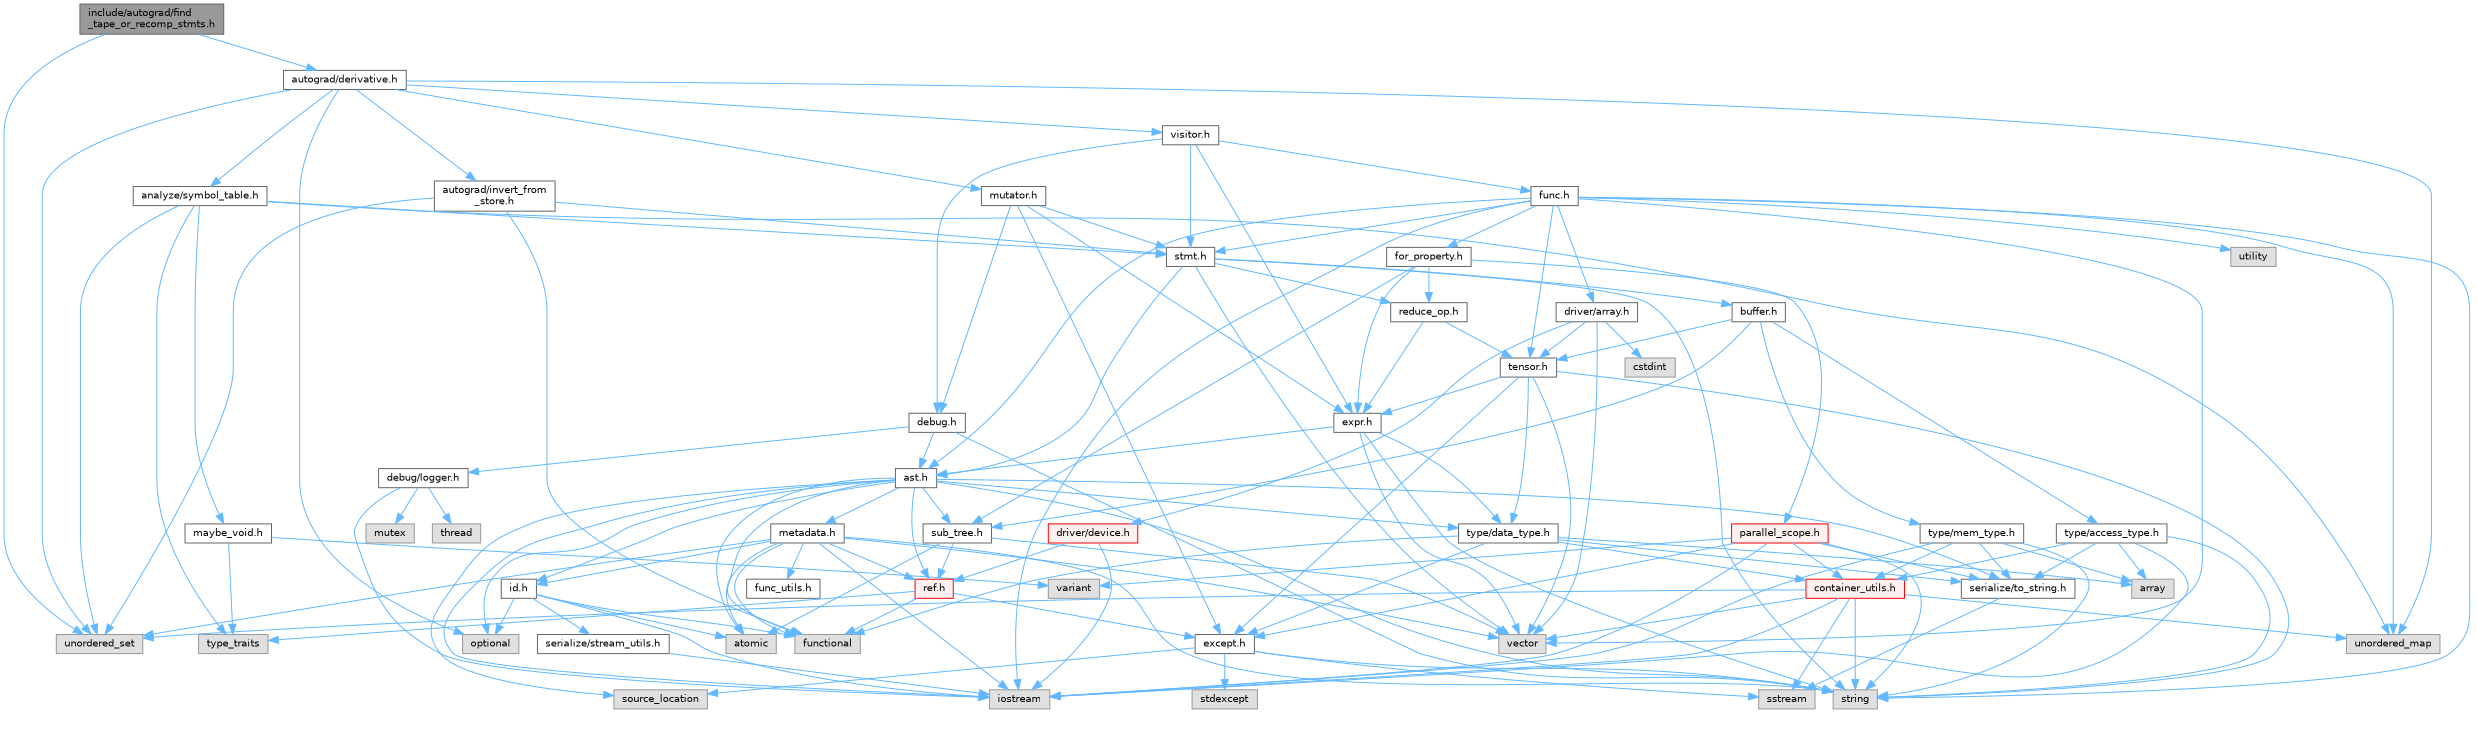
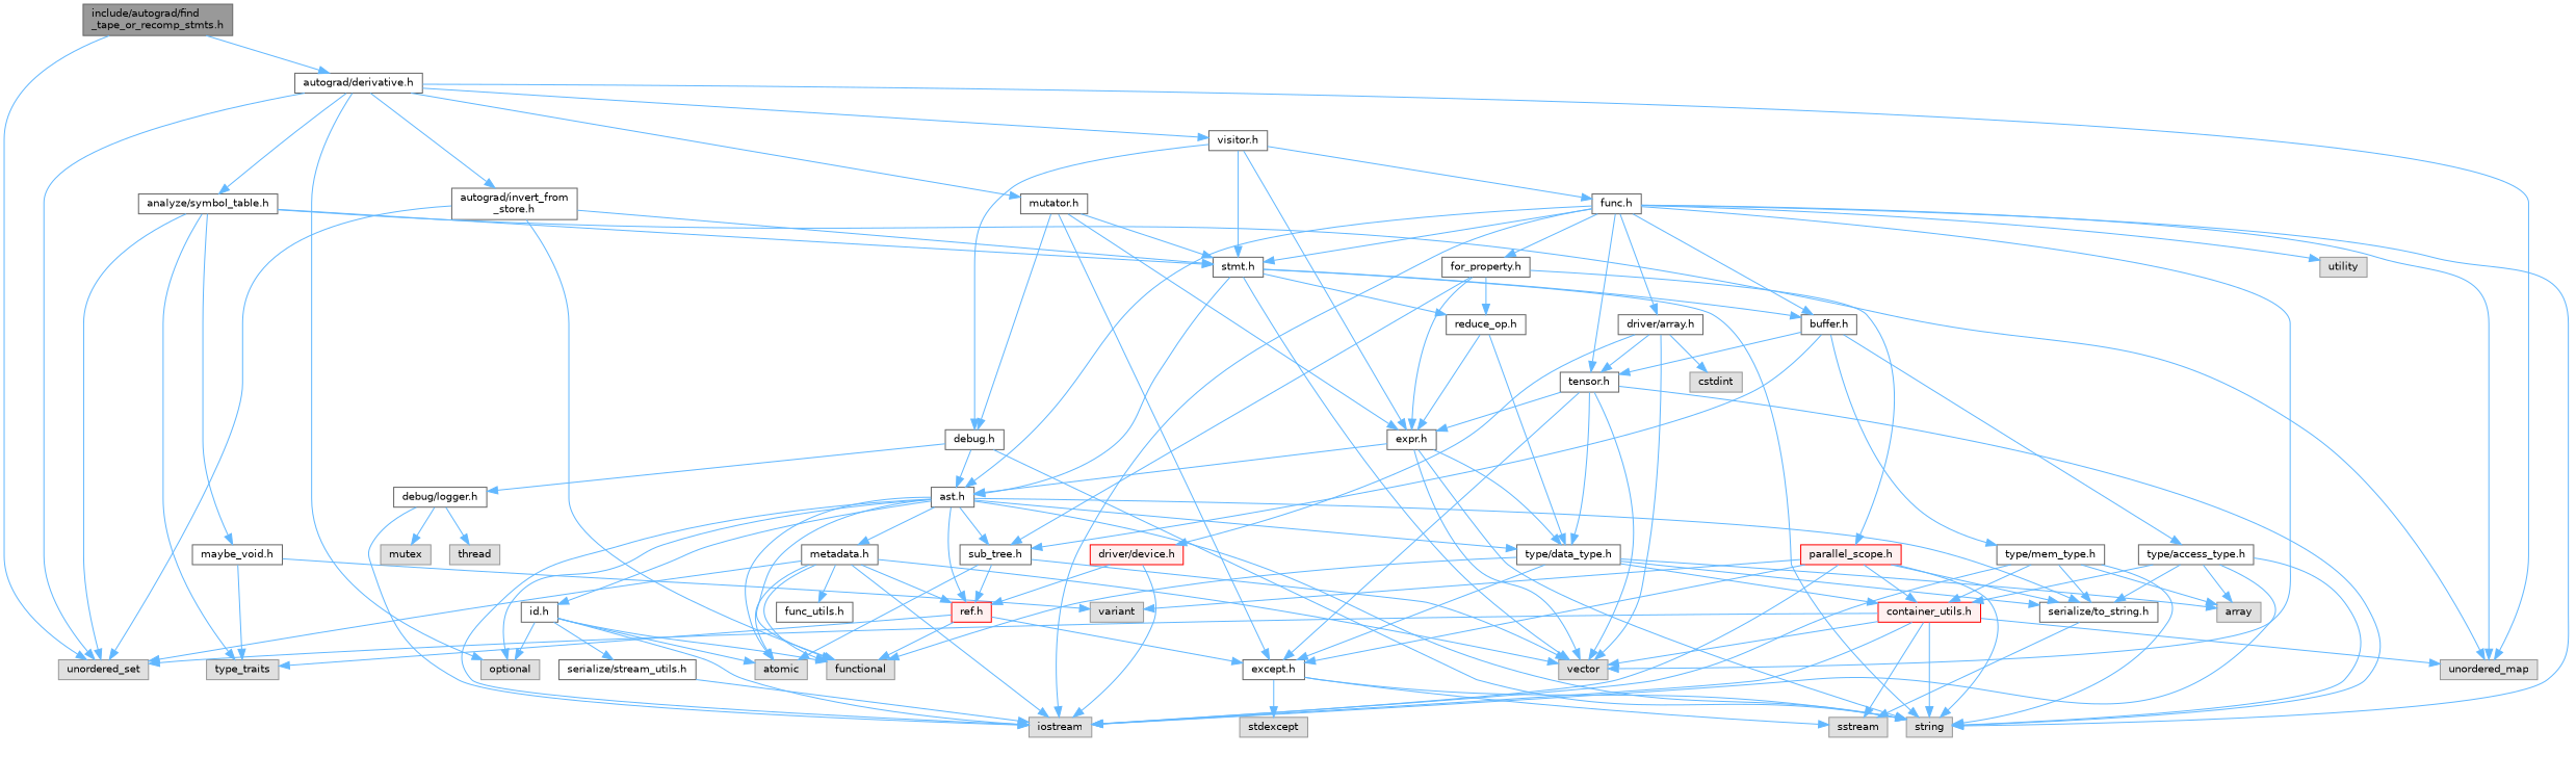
  digraph {
    node [color=grey40 fillcolor=white fontname=Helvetica fontsize=10 shape=box style=filled]
    edge [color=steelblue1 fontname=Helvetica fontsize=10 labelfontname=Helvetica labelfontsize=10 style=solid]
    n1 [color=gray40 fillcolor=grey60 fontcolor=black height=0.2 label="include/autograd/find\l_tape_or_recomp_stmts.h" width=0.4]
    n2 [color=grey60 fillcolor="#E0E0E0" height=0.2 label=unordered_set width=0.4]
    n3 [height=0.2 label="autograd/derivative.h" width=0.4]
    n4 [color=grey60 fillcolor="#E0E0E0" height=0.2 label=optional width=0.4]
    n5 [color=grey60 fillcolor="#E0E0E0" height=0.2 label=unordered_map width=0.4]
    n6 [height=0.2 label="analyze/symbol_table.h" width=0.4]
    n7 [height=0.2 label="autograd/invert_from\l_store.h" width=0.4]
    n8 [height=0.2 label="mutator.h" width=0.4]
    n9 [height=0.2 label="visitor.h" width=0.4]
    n10 [color=grey60 fillcolor="#E0E0E0" height=0.2 label=type_traits width=0.4]
    n11 [height=0.2 label="maybe_void.h" width=0.4]
    n12 [height=0.2 label="stmt.h" width=0.4]
    n13 [color=grey60 fillcolor="#E0E0E0" height=0.2 label=functional width=0.4]
    n14 [height=0.2 label="except.h" width=0.4]
    n15 [height=0.2 label="expr.h" width=0.4]
    n16 [height=0.2 label="debug.h" width=0.4]
    n17 [height=0.2 label="func.h" width=0.4]
    n18 [color=grey60 fillcolor="#E0E0E0" height=0.2 label=variant width=0.4]
    n19 [color=grey60 fillcolor="#E0E0E0" height=0.2 label=string width=0.4]
    n20 [color=grey60 fillcolor="#E0E0E0" height=0.2 label=vector width=0.4]
    n21 [height=0.2 label="ast.h" width=0.4]
    n22 [height=0.2 label="buffer.h" width=0.4]
    n23 [height=0.2 label="reduce_op.h" width=0.4]
    n24 [color=grey60 fillcolor="#E0E0E0" height=0.2 label=atomic width=0.4]
    n25 [color=grey60 fillcolor="#E0E0E0" height=0.2 label=iostream width=0.4]
-   n26 [color=grey60 fillcolor="#E0E0E0" height=0.2 label=source_location width=0.4]
    n27 [height=0.2 label="id.h" width=0.4]
    n28 [height=0.2 label="metadata.h" width=0.4]
    n29 [color=red fillcolor="#FFF0F0" height=0.2 label="ref.h" width=0.4]
    n30 [height=0.2 label="serialize/to_string.h" width=0.4]
    n31 [height=0.2 label="sub_tree.h" width=0.4]
    n32 [height=0.2 label="type/data_type.h" width=0.4]
    n33 [height=0.2 label="tensor.h" width=0.4]
    n34 [height=0.2 label="type/access_type.h" width=0.4]
    n35 [height=0.2 label="type/mem_type.h" width=0.4]
    n36 [height=0.2 label="for_property.h" width=0.4]
    n37 [color=red fillcolor="#FFF0F0" height=0.2 label="parallel_scope.h" width=0.4]
    n38 [height=0.2 label="serialize/stream_utils.h" width=0.4]
    n39 [height=0.2 label="func_utils.h" width=0.4]
    n40 [color=grey60 fillcolor="#E0E0E0" height=0.2 label=sstream width=0.4]
    n41 [color=grey60 fillcolor="#E0E0E0" height=0.2 label=array width=0.4]
    n42 [color=red fillcolor="#FFF0F0" height=0.2 label="container_utils.h" width=0.4]
    n43 [color=grey60 fillcolor="#E0E0E0" height=0.2 label=stdexcept width=0.4]
    n44 [height=0.2 label="debug/logger.h" width=0.4]
    n45 [color=grey60 fillcolor="#E0E0E0" height=0.2 label=mutex width=0.4]
    n46 [color=grey60 fillcolor="#E0E0E0" height=0.2 label=thread width=0.4]
    n47 [color=grey60 fillcolor="#E0E0E0" height=0.2 label=utility width=0.4]
    n48 [height=0.2 label="driver/array.h" width=0.4]
    n49 [color=grey60 fillcolor="#E0E0E0" height=0.2 label=cstdint width=0.4]
    n50 [color=red fillcolor="#FFF0F0" height=0.2 label="driver/device.h" width=0.4]
    n1 -> n2
    n1 -> n3
    n3 -> n2
    n3 -> n4
    n3 -> n5
    n3 -> n6
    n3 -> n7
    n3 -> n8
    n3 -> n9
    n6 -> n2
    n6 -> n5
    n6 -> n10
    n6 -> n11
    n6 -> n12
    n7 -> n2
    n7 -> n12
    n7 -> n13
    n8 -> n12
    n8 -> n14
    n8 -> n15
    n8 -> n16
    n9 -> n12
    n9 -> n15
    n9 -> n16
    n9 -> n17
    n11 -> n10
    n11 -> n18
    n12 -> n19
    n12 -> n20
    n12 -> n21
    n12 -> n22
    n12 -> n23
    n14 -> n19
-   n14 -> n26
    n14 -> n40
    n14 -> n43
    n15 -> n19
    n15 -> n20
    n15 -> n21
    n15 -> n32
    n16 -> n19
    n16 -> n21
    n16 -> n44
    n17 -> n5
    n17 -> n12
    n17 -> n19
    n17 -> n20
    n17 -> n21
+   n17 -> n22
    n17 -> n25
    n17 -> n33
    n17 -> n36
    n17 -> n47
    n17 -> n48
    n21 -> n4
    n21 -> n13
    n21 -> n19
    n21 -> n24
    n21 -> n25
-   n21 -> n26
    n21 -> n27
    n21 -> n28
    n21 -> n29
    n21 -> n30
    n21 -> n31
    n21 -> n32
    n22 -> n31
    n22 -> n33
    n22 -> n34
    n22 -> n35
    n23 -> n15
-   n23 -> n33
+   n23 -> n32
    n27 -> n4
    n27 -> n13
    n27 -> n24
    n27 -> n25
    n27 -> n38
    n28 -> n2
    n28 -> n13
-   n28 -> n19
    n28 -> n20
    n28 -> n24
    n28 -> n25
-   n28 -> n27
    n28 -> n29
    n28 -> n39
    n29 -> n10
    n29 -> n13
    n29 -> n14
    n30 -> n40
    n31 -> n20
    n31 -> n24
    n31 -> n29
    n32 -> n13
    n32 -> n14
    n32 -> n30
    n32 -> n41
    n32 -> n42
    n33 -> n14
    n33 -> n15
    n33 -> n19
    n33 -> n20
    n33 -> n32
    n34 -> n19
    n34 -> n25
    n34 -> n30
    n34 -> n41
    n34 -> n42
    n35 -> n19
    n35 -> n25
    n35 -> n30
    n35 -> n41
    n35 -> n42
    n36 -> n15
    n36 -> n23
    n36 -> n31
    n36 -> n37
    n37 -> n14
    n37 -> n18
    n37 -> n19
    n37 -> n25
    n37 -> n30
    n37 -> n42
    n38 -> n25
    n42 -> n2
    n42 -> n5
    n42 -> n19
    n42 -> n20
    n42 -> n25
    n42 -> n40
    n44 -> n25
    n44 -> n45
    n44 -> n46
    n48 -> n20
    n48 -> n33
    n48 -> n49
    n48 -> n50
    n50 -> n25
    n50 -> n29
  }
